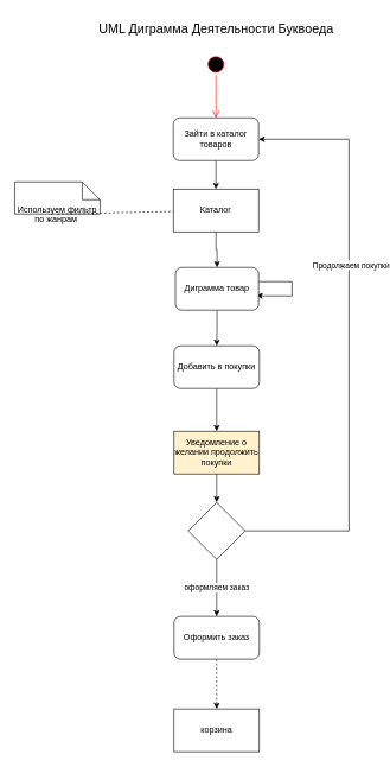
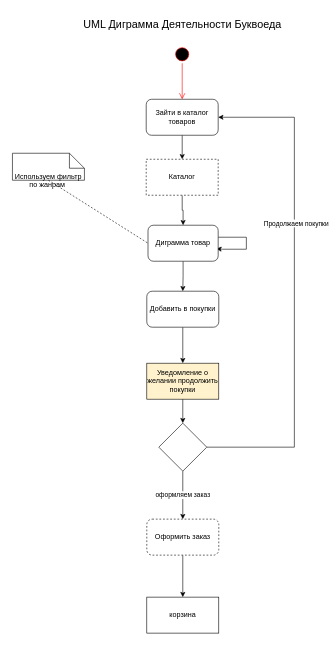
  <mxCell id="0" />
  <mxCell id="1" parent="0" />
  <mxCell id="2" value="UML Диграмма Деятельности Буквоеда" style="text;html=1;align=center;verticalAlign=middle;resizable=0;points=[];autosize=1;strokeColor=none;fillColor=none;fontSize=18;" vertex="1" parent="1"><mxGeometry x="128" y="20" width="350" height="40" as="geometry" /></mxCell>
  <mxCell id="3" value="" style="ellipse;html=1;shape=startState;fillColor=#000000;strokeColor=#ff0000;" vertex="1" parent="1"><mxGeometry x="288" y="75" width="30" height="30" as="geometry" /></mxCell>
  <mxCell id="4" value="" style="edgeStyle=orthogonalEdgeStyle;html=1;verticalAlign=bottom;endArrow=open;endSize=8;strokeColor=#ff0000;rounded=0;" edge="1" source="3" parent="1"><mxGeometry relative="1" as="geometry"><mxPoint x="303" y="165" as="targetPoint" /></mxGeometry></mxCell>
  <mxCell id="5" value="" style="edgeStyle=orthogonalEdgeStyle;rounded=0;orthogonalLoop=1;jettySize=auto;html=1;" edge="1" parent="1" source="6" target="8"><mxGeometry relative="1" as="geometry" /></mxCell>
  <mxCell id="6" value="Зайти в каталог товаров" style="rounded=1;whiteSpace=wrap;html=1;" vertex="1" parent="1"><mxGeometry x="243" y="165" width="120" height="60" as="geometry" /></mxCell>
  <mxCell id="7" value="" style="edgeStyle=orthogonalEdgeStyle;rounded=0;orthogonalLoop=1;jettySize=auto;html=1;entryX=0.5;entryY=0;entryDx=0;entryDy=0;" edge="1" parent="1" source="8" target="11"><mxGeometry relative="1" as="geometry"><mxPoint x="302" y="365" as="targetPoint" /></mxGeometry></mxCell>
- <mxCell id="8" value="Каталог" style="rounded=0;whiteSpace=wrap;html=1;" vertex="1" parent="1"><mxGeometry x="243" y="265" width="120" height="60" as="geometry" /></mxCell>
+ <mxCell id="8" value="Каталог" style="rounded=0;whiteSpace=wrap;html=1;dashed=1;" vertex="1" parent="1"><mxGeometry x="243" y="265" width="120" height="60" as="geometry" /></mxCell>
  <mxCell id="9" style="edgeStyle=orthogonalEdgeStyle;rounded=0;orthogonalLoop=1;jettySize=auto;html=1;entryX=0.975;entryY=0.654;entryDx=0;entryDy=0;entryPerimeter=0;" edge="1" parent="1" source="11" target="11"><mxGeometry relative="1" as="geometry"><mxPoint x="370" y="415" as="targetPoint" /><Array as="points"><mxPoint x="410" y="395" /><mxPoint x="410" y="415" /><mxPoint x="370" y="415" /></Array></mxGeometry></mxCell>
  <mxCell id="10" value="" style="edgeStyle=orthogonalEdgeStyle;rounded=0;orthogonalLoop=1;jettySize=auto;html=1;" edge="1" parent="1" source="11" target="15"><mxGeometry relative="1" as="geometry" /></mxCell>
  <mxCell id="11" value="Диграмма товар" style="rounded=1;whiteSpace=wrap;html=1;" vertex="1" parent="1"><mxGeometry x="246" y="375" width="117" height="60" as="geometry" /></mxCell>
  <mxCell id="12" value="Используем фильтр по жанрам&amp;nbsp;" style="shape=note2;boundedLbl=1;whiteSpace=wrap;html=1;size=25;verticalAlign=top;align=center;" vertex="1" parent="1"><mxGeometry x="20" y="255" width="120" height="45" as="geometry" /></mxCell>
- <mxCell id="13" value="" style="endArrow=none;dashed=1;html=1;rounded=0;exitX=0.5;exitY=1;exitDx=0;exitDy=0;exitPerimeter=0;" edge="1" parent="1" source="12" target="8"><mxGeometry width="50" height="50" relative="1" as="geometry"><mxPoint x="280" y="385" as="sourcePoint" /><mxPoint x="330" y="335" as="targetPoint" /></mxGeometry></mxCell>
+ <mxCell id="13" value="" style="endArrow=none;dashed=1;html=1;rounded=0;exitX=0.5;exitY=1;exitDx=0;exitDy=0;exitPerimeter=0;entryX=0;entryY=0.5;entryDx=0;entryDy=0;" edge="1" parent="1" source="12" target="11"><mxGeometry width="50" height="50" relative="1" as="geometry"><mxPoint x="280" y="385" as="sourcePoint" /><mxPoint x="330" y="335" as="targetPoint" /></mxGeometry></mxCell>
  <mxCell id="14" value="" style="edgeStyle=orthogonalEdgeStyle;rounded=0;orthogonalLoop=1;jettySize=auto;html=1;" edge="1" parent="1" source="15" target="17"><mxGeometry relative="1" as="geometry" /></mxCell>
  <mxCell id="15" value="Добавить в покупки" style="rounded=1;whiteSpace=wrap;html=1;" vertex="1" parent="1"><mxGeometry x="244" y="485" width="120" height="60" as="geometry" /></mxCell>
  <mxCell id="16" value="" style="edgeStyle=orthogonalEdgeStyle;rounded=0;orthogonalLoop=1;jettySize=auto;html=1;" edge="1" parent="1" source="17" target="21"><mxGeometry relative="1" as="geometry" /></mxCell>
  <mxCell id="17" value="Уведомление о желании продолжить покупки" style="rounded=0;whiteSpace=wrap;html=1;fillColor=#fff2cc;" vertex="1" parent="1"><mxGeometry x="244" y="605" width="120" height="60" as="geometry" /></mxCell>
  <mxCell id="18" style="edgeStyle=orthogonalEdgeStyle;rounded=0;orthogonalLoop=1;jettySize=auto;html=1;entryX=1;entryY=0.5;entryDx=0;entryDy=0;" edge="1" parent="1" source="21" target="6"><mxGeometry relative="1" as="geometry"><Array as="points"><mxPoint x="490" y="745" /><mxPoint x="490" y="195" /></Array></mxGeometry></mxCell>
  <mxCell id="19" value="Продолжаем покупки" style="edgeLabel;html=1;align=center;verticalAlign=middle;resizable=0;points=[];" vertex="1" connectable="0" parent="18"><mxGeometry x="0.264" y="-2" relative="1" as="geometry"><mxPoint as="offset" /></mxGeometry></mxCell>
  <mxCell id="20" value="оформляем заказ" style="edgeStyle=orthogonalEdgeStyle;rounded=0;orthogonalLoop=1;jettySize=auto;html=1;" edge="1" parent="1" source="21" target="23"><mxGeometry relative="1" as="geometry" /></mxCell>
  <mxCell id="21" value="" style="rhombus;whiteSpace=wrap;html=1;" vertex="1" parent="1"><mxGeometry x="264" y="705" width="80" height="80" as="geometry" /></mxCell>
- <mxCell id="22" value="" style="edgeStyle=orthogonalEdgeStyle;rounded=0;orthogonalLoop=1;jettySize=auto;html=1;dashed=1;" edge="1" parent="1" source="23" target="24"><mxGeometry relative="1" as="geometry" /></mxCell>
- <mxCell id="23" value="Оформить заказ" style="rounded=1;whiteSpace=wrap;html=1;" vertex="1" parent="1"><mxGeometry x="244" y="865" width="120" height="60" as="geometry" /></mxCell>
+ <mxCell id="22" value="" style="edgeStyle=orthogonalEdgeStyle;rounded=0;orthogonalLoop=1;jettySize=auto;html=1;" edge="1" parent="1" source="23" target="24"><mxGeometry relative="1" as="geometry" /></mxCell>
+ <mxCell id="23" value="Оформить заказ" style="rounded=1;whiteSpace=wrap;html=1;dashed=1;" vertex="1" parent="1"><mxGeometry x="244" y="865" width="120" height="60" as="geometry" /></mxCell>
  <mxCell id="24" value="корзина" style="rounded=0;whiteSpace=wrap;html=1;" vertex="1" parent="1"><mxGeometry x="244" y="995" width="120" height="60" as="geometry" /></mxCell>
